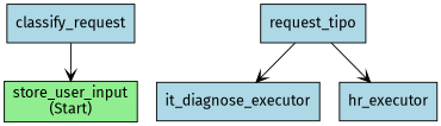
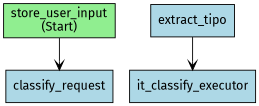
  digraph {
    fontname="Fira Sans"
    rankdir=TD
    node [fillcolor=lightblue fontname="Fira Sans" shape=box style=filled]
    edge [arrowhead=vee color=black fontname="Fira Sans"]
    n1 [fillcolor=lightgreen label="store_user_input\n(Start)"]
    n2 [label=classify_request]
-   n3 [label=request_tipo]
-   n4 [label=it_diagnose_executor]
-   n5 [label=hr_executor]
-   n2 -> n1
+   n3 [label=extract_tipo]
+   n4 [label=it_classify_executor]
+   n1 -> n2
    n3 -> n4
-   n3 -> n5
  }
